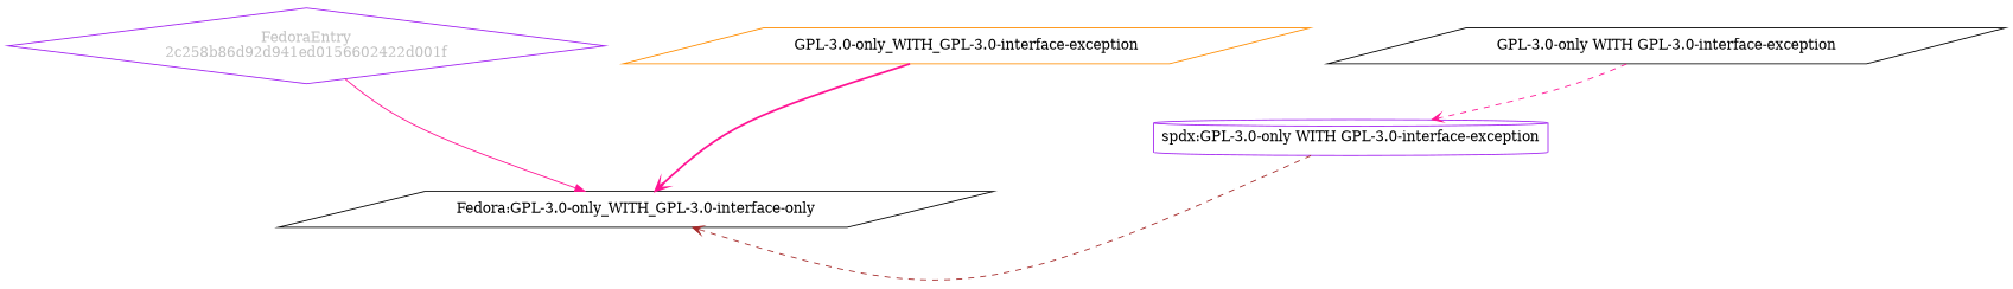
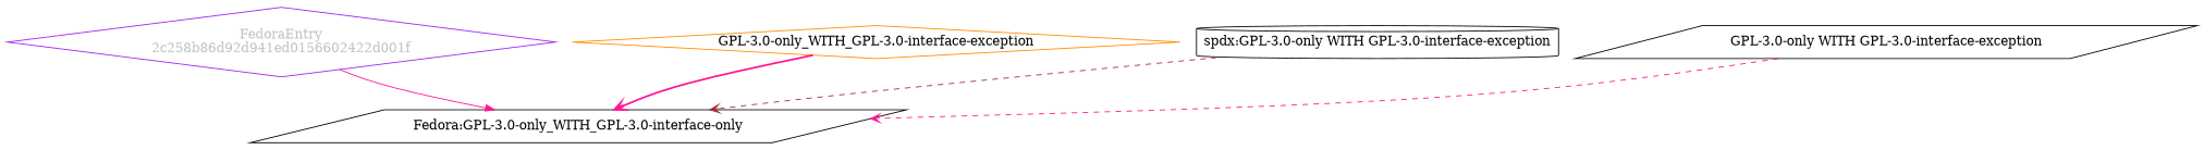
  strict digraph {
    splines=curved
    node [color=purple shape=diamond]
    edge [color=deeppink style=dashed weight=0.7 arrowhead=vee]
    n1 [fillcolor="beige;1" fontcolor=gray label="FedoraEntry\n2c258b86d92d941ed0156602422d001f"]
    n2 [color=black label="Fedora:GPL-3.0-only_WITH_GPL-3.0-interface-only" shape=parallelogram]
-   n3 [color=darkorange label="GPL-3.0-only_WITH_GPL-3.0-interface-exception" shape=parallelogram]
-   n4 [label="spdx:GPL-3.0-only WITH GPL-3.0-interface-exception" shape=cylinder]
+   n3 [color=darkorange label="GPL-3.0-only_WITH_GPL-3.0-interface-exception"]
+   n4 [color=black label="spdx:GPL-3.0-only WITH GPL-3.0-interface-exception" shape=cylinder]
    n5 [color=black label="GPL-3.0-only WITH GPL-3.0-interface-exception" shape=parallelogram]
    n1 -> n2 [style=solid weight=0.5 arrowhead=""]
    n3 -> n2 [style=bold]
    n4 -> n2 [color=brown]
-   n5 -> n4
+   n5 -> n2
  }
